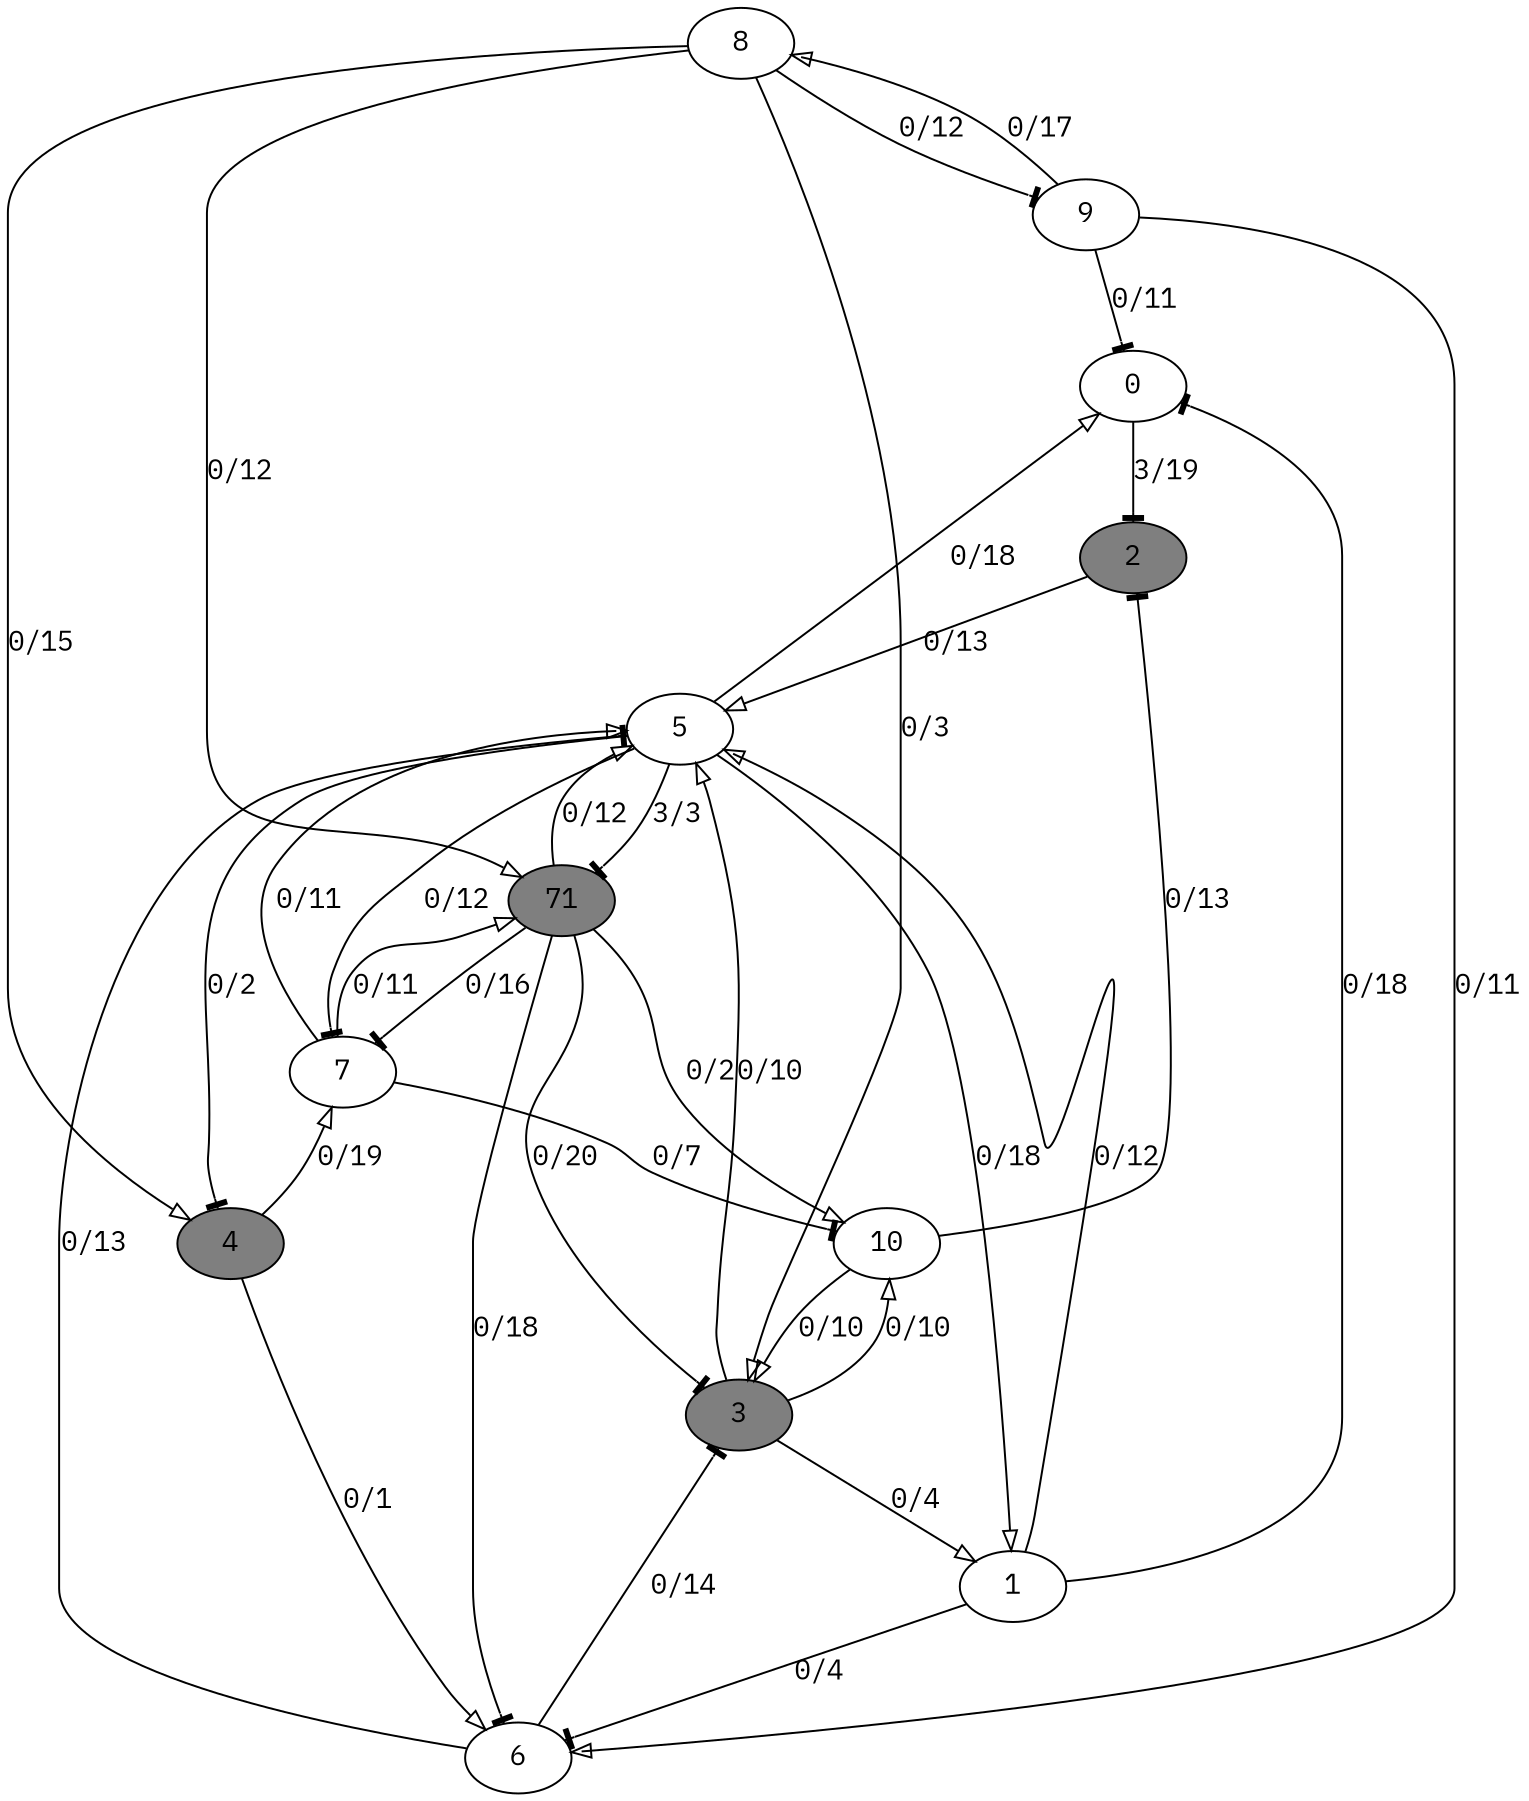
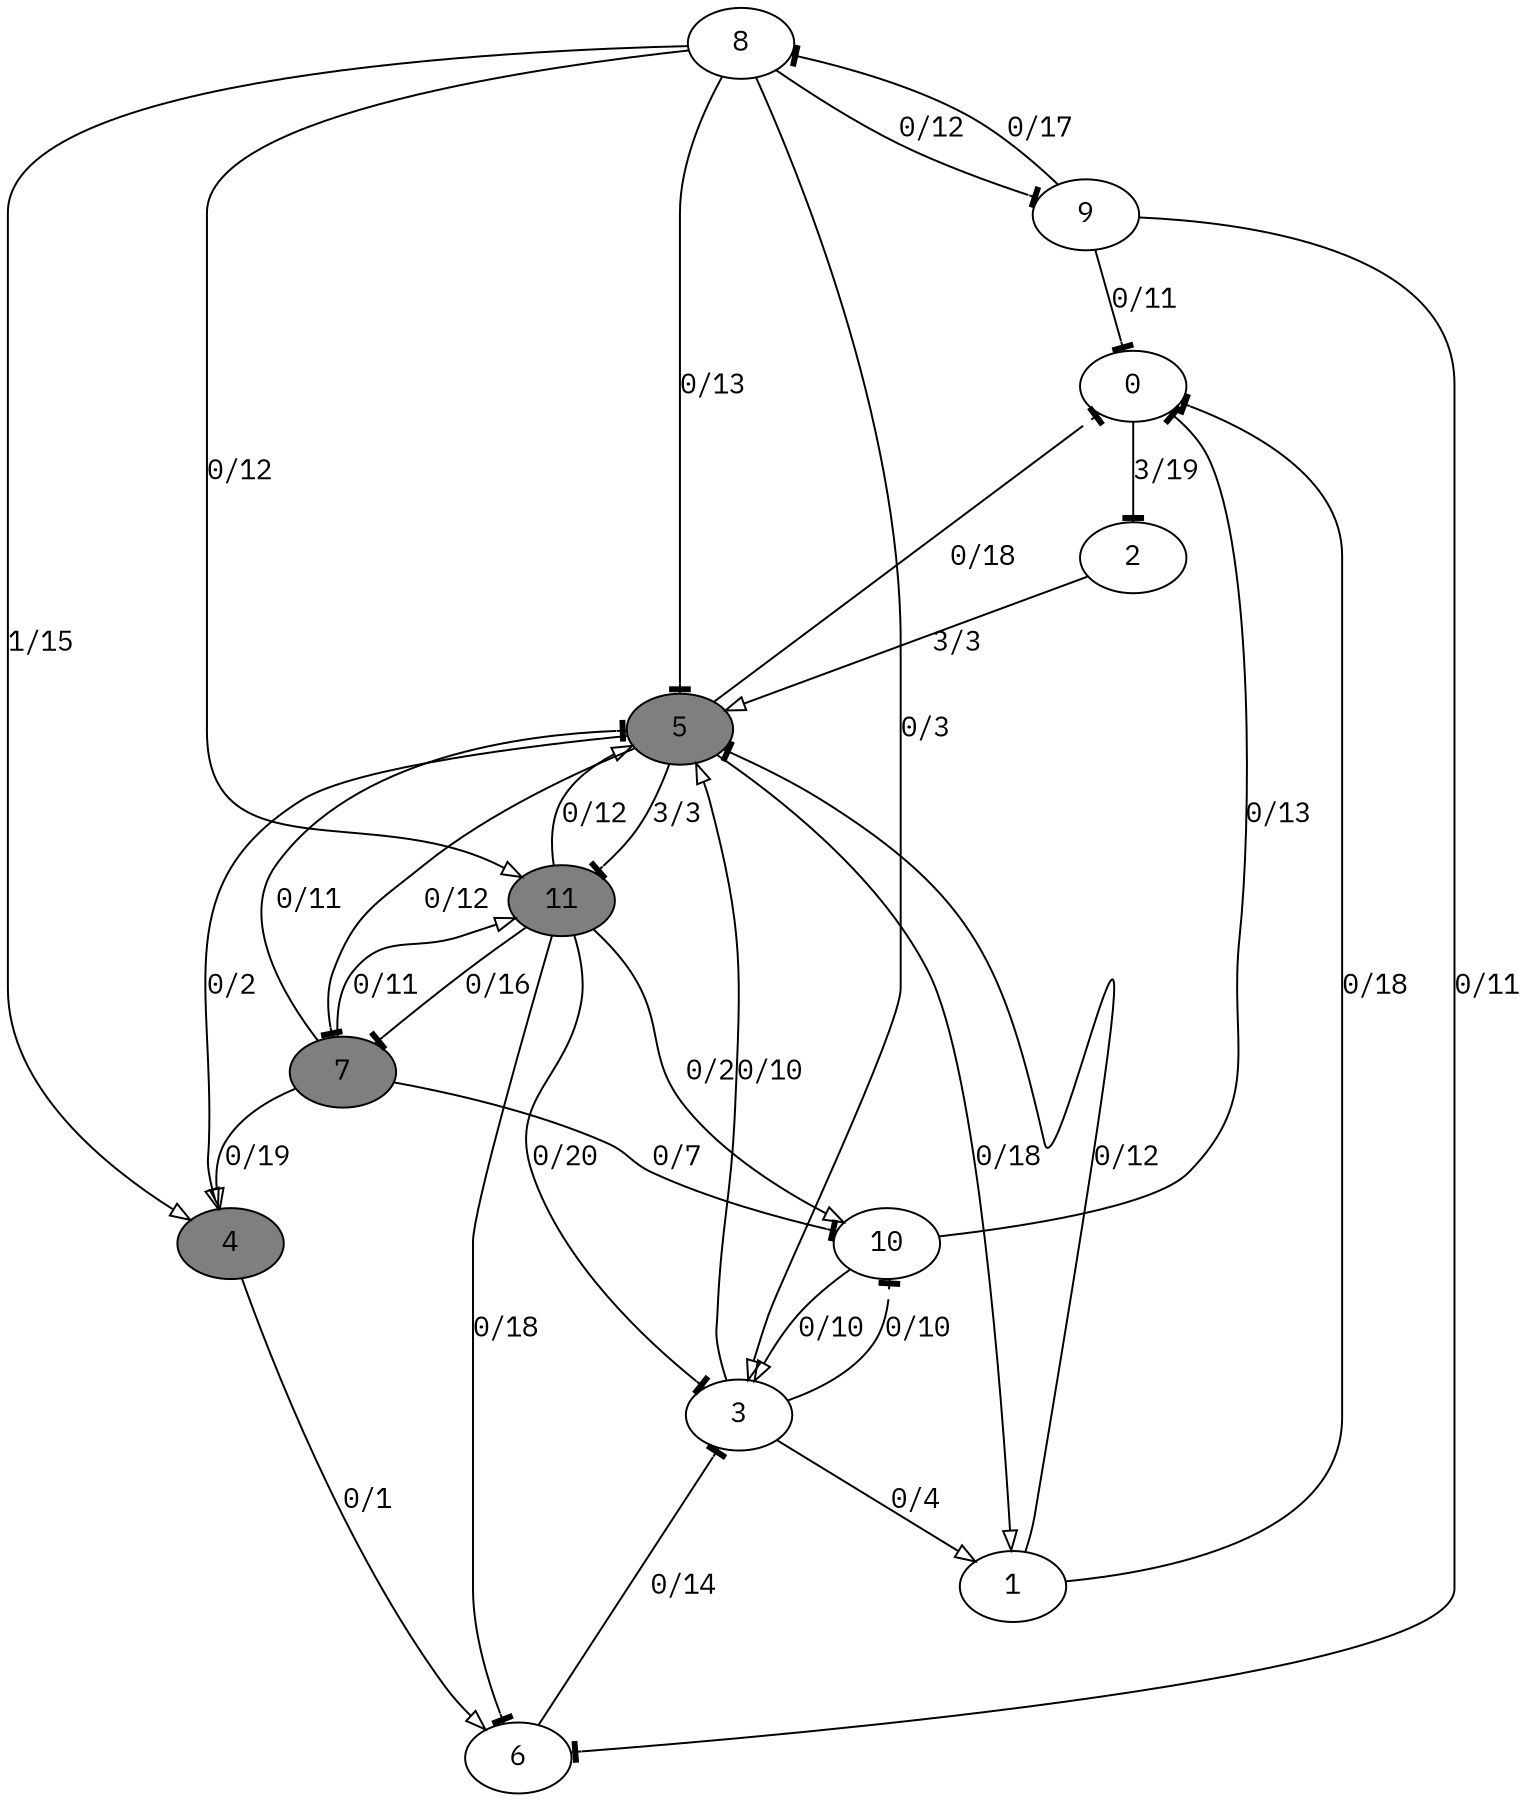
  digraph {
    fontname="IBM Plex Mono"
    node [fillcolor=grey100 fontname="IBM Plex Mono" style=filled]
    edge [arrowhead=tee fontname="IBM Plex Mono"]
    0
-   2 [fillcolor=grey50]
-   5
+   2
+   5 [fillcolor=grey50]
    1
    4 [fillcolor=grey50]
-   7
-   11 [fillcolor=grey50 label=71]
+   7 [fillcolor=grey50]
+   11 [fillcolor=grey50]
    6
-   3 [fillcolor=grey50]
+   3
    10
    8
    9
    0 -> 2 [label="3/19"]
-   2 -> 5 [arrowhead=onormal label="0/13"]
-   5 -> 0 [arrowhead=onormal label="0/18"]
+   2 -> 5 [arrowhead=onormal label="3/3"]
+   5 -> 0 [label="0/18"]
    5 -> 1 [arrowhead=onormal label="0/18"]
-   5 -> 4 [label="0/2"]
+   5 -> 4 [arrowhead=onormal label="0/2"]
    5 -> 7 [label="0/12"]
    5 -> 11 [label="3/3"]
    1 -> 0 [label="0/18"]
-   1 -> 5 [arrowhead=onormal label="0/12"]
-   1 -> 6 [label="0/4"]
-   4 -> 7 [arrowhead=onormal label="0/19"]
+   1 -> 5 [label="0/12"]
+   7 -> 4 [arrowhead=onormal label="0/19"]
    4 -> 6 [arrowhead=onormal label="0/1"]
-   7 -> 5 [arrowhead=onormal label="0/11"]
+   7 -> 5 [label="0/11"]
    7 -> 11 [arrowhead=onormal label="0/11"]
    7 -> 10 [label="0/7"]
    11 -> 5 [arrowhead=onormal label="0/12"]
    11 -> 7 [label="0/16"]
    11 -> 6 [label="0/18"]
    11 -> 3 [label="0/20"]
    11 -> 10 [arrowhead=onormal label="0/2"]
    6 -> 3 [label="0/14"]
    3 -> 5 [arrowhead=onormal label="0/10"]
    3 -> 1 [arrowhead=onormal label="0/4"]
-   3 -> 10 [arrowhead=onormal label="0/10"]
-   10 -> 2 [label="0/13"]
+   3 -> 10 [label="0/10"]
+   10 -> 0 [label="0/13"]
    10 -> 3 [arrowhead=onormal label="0/10"]
-   6 -> 5 [label="0/13"]
-   8 -> 4 [arrowhead=onormal label="0/15"]
+   8 -> 5 [label="0/13"]
+   8 -> 4 [arrowhead=onormal label="1/15"]
    8 -> 11 [arrowhead=onormal label="0/12"]
    8 -> 3 [arrowhead=onormal label="0/3"]
    8 -> 9 [label="0/12"]
    9 -> 0 [label="0/11"]
-   9 -> 6 [arrowhead=onormal label="0/11"]
-   9 -> 8 [arrowhead=onormal label="0/17"]
+   9 -> 6 [label="0/11"]
+   9 -> 8 [label="0/17"]
  }
